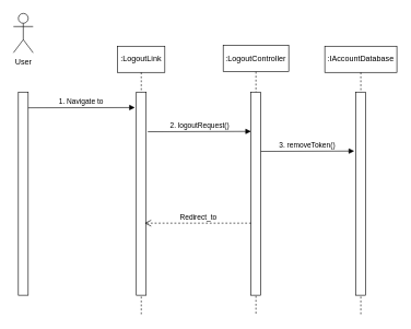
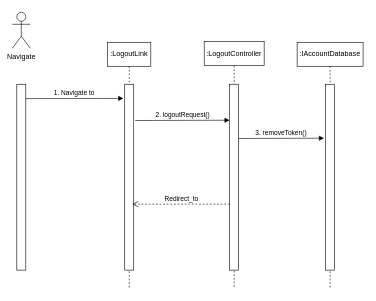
  <mxCell id="0" />
  <mxCell id="1" parent="0" />
  <mxCell id="2" value="&lt;div style=&quot;text-align: left&quot;&gt;&lt;span&gt;:IAccountDatabase&lt;/span&gt;&lt;/div&gt;" style="shape=umlLifeline;perimeter=lifelinePerimeter;whiteSpace=wrap;html=1;container=1;collapsible=0;recursiveResize=0;outlineConnect=0;" parent="1" vertex="1"><mxGeometry x="495" y="70" width="110" height="410" as="geometry" /></mxCell>
  <mxCell id="3" value="&lt;div style=&quot;text-align: left&quot;&gt;&lt;span&gt;:LogoutController&lt;/span&gt;&lt;/div&gt;" style="shape=umlLifeline;perimeter=lifelinePerimeter;whiteSpace=wrap;html=1;container=1;collapsible=0;recursiveResize=0;outlineConnect=0;" parent="1" vertex="1"><mxGeometry x="340" y="69" width="100" height="410" as="geometry" /></mxCell>
  <mxCell id="4" value="&lt;div style=&quot;text-align: left&quot;&gt;&lt;span&gt;:LogoutLink&lt;/span&gt;&lt;/div&gt;" style="shape=umlLifeline;perimeter=lifelinePerimeter;whiteSpace=wrap;html=1;container=1;collapsible=0;recursiveResize=0;outlineConnect=0;" parent="1" vertex="1"><mxGeometry x="179" y="70" width="72" height="410" as="geometry" /></mxCell>
- <mxCell id="5" value="User" style="shape=umlActor;verticalLabelPosition=bottom;labelBackgroundColor=#ffffff;verticalAlign=top;html=1;" parent="1" vertex="1"><mxGeometry x="20" y="20" width="30" height="60" as="geometry" /></mxCell>
+ <mxCell id="5" value="Navigate" style="shape=umlActor;verticalLabelPosition=bottom;labelBackgroundColor=#ffffff;verticalAlign=top;html=1;" parent="1" vertex="1"><mxGeometry x="20" y="20" width="30" height="60" as="geometry" /></mxCell>
  <mxCell id="6" value="" style="html=1;points=[];perimeter=orthogonalPerimeter;align=center;" parent="1" vertex="1"><mxGeometry x="27.5" y="140" width="15" height="310" as="geometry" /></mxCell>
  <mxCell id="7" value="1. Navigate to" style="html=1;verticalAlign=bottom;endArrow=block;entryX=-0.148;entryY=0.031;entryDx=0;entryDy=0;entryPerimeter=0;" parent="1" edge="1"><mxGeometry width="80" relative="1" as="geometry"><mxPoint x="42.5" y="164" as="sourcePoint" /><mxPoint x="205.28" y="163.61" as="targetPoint" /></mxGeometry></mxCell>
  <mxCell id="8" value="" style="html=1;points=[];perimeter=orthogonalPerimeter;align=center;" parent="1" vertex="1"><mxGeometry x="207.5" y="140" width="15" height="310" as="geometry" /></mxCell>
  <mxCell id="9" value="" style="html=1;points=[];perimeter=orthogonalPerimeter;align=center;" parent="1" vertex="1"><mxGeometry x="382.5" y="140" width="15" height="310" as="geometry" /></mxCell>
  <mxCell id="10" value="" style="html=1;points=[];perimeter=orthogonalPerimeter;align=center;" parent="1" vertex="1"><mxGeometry x="542.5" y="140" width="15" height="310" as="geometry" /></mxCell>
  <mxCell id="11" value="2. logoutRequest()" style="html=1;verticalAlign=bottom;endArrow=block;" parent="1" edge="1"><mxGeometry width="80" relative="1" as="geometry"><mxPoint x="225" y="200.5" as="sourcePoint" /><mxPoint x="382.5" y="200" as="targetPoint" /></mxGeometry></mxCell>
  <mxCell id="12" value="3. removeToken()" style="html=1;verticalAlign=bottom;endArrow=block;" parent="1" edge="1"><mxGeometry width="80" relative="1" as="geometry"><mxPoint x="397.5" y="230.5" as="sourcePoint" /><mxPoint x="540" y="230" as="targetPoint" /></mxGeometry></mxCell>
  <mxCell id="13" value="Redirect_to" style="html=1;verticalAlign=bottom;endArrow=open;dashed=1;endSize=8;" parent="1" source="9" edge="1"><mxGeometry relative="1" as="geometry"><mxPoint x="300" y="340" as="sourcePoint" /><mxPoint x="220" y="340" as="targetPoint" /></mxGeometry></mxCell>
